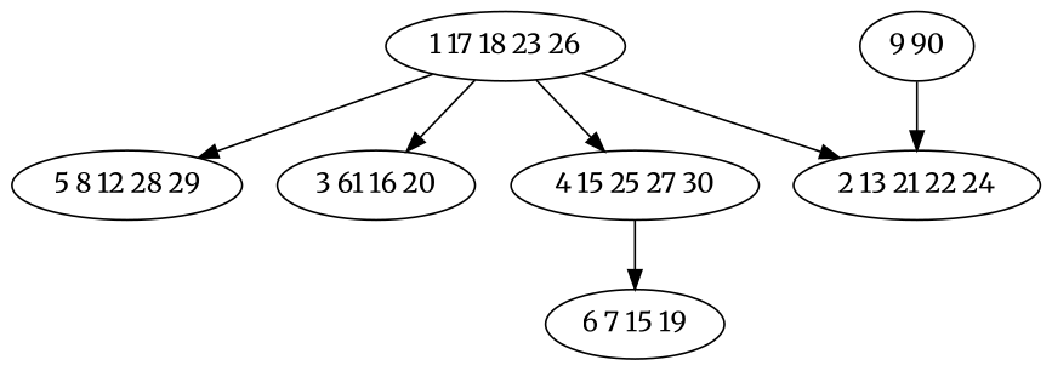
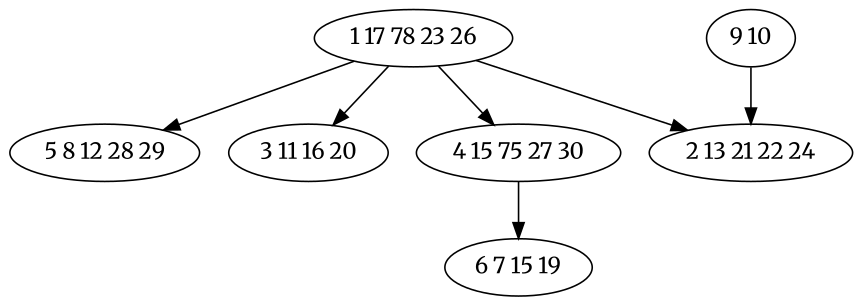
  digraph {
    fontname=Merriweather
    node [fontname=Merriweather]
    edge [fontname=Merriweather]
-   n1 [label="1 17 18 23 26"]
+   n1 [label="1 17 78 23 26"]
    n2 [label="5 8 12 28 29"]
-   n3 [label="3 61 16 20"]
+   n3 [label="3 11 16 20"]
    n4 [label="2 13 21 22 24"]
-   n5 [label="4 15 25 27 30"]
+   n5 [label="4 15 75 27 30"]
    n6 [label="6 7 15 19"]
-   n7 [label="9 90"]
+   n7 [label="9 10"]
    n1 -> n2
    n1 -> n3
    n1 -> n4
    n1 -> n5
    n5 -> n6
    n7 -> n4
  }
